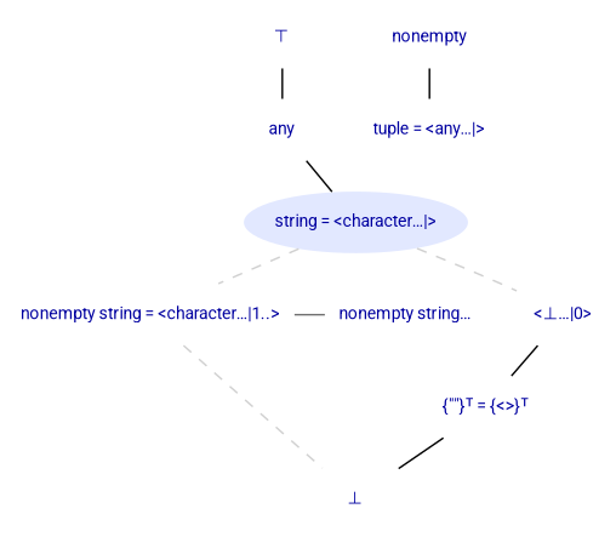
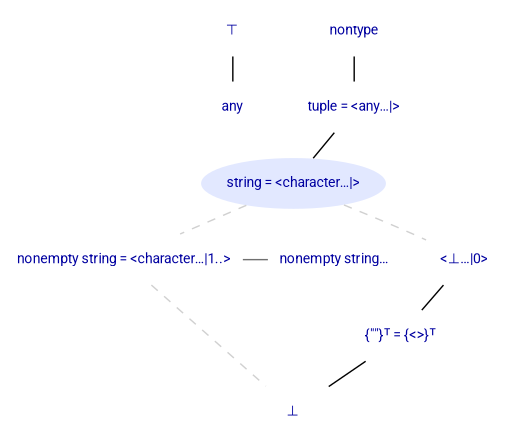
  strict graph {
    fontname=Roboto
    ranksep=0.25
    node [fontcolor="#0000A0" fontname=Roboto fontsize=10 shape=plaintext]
    edge [fontname=Roboto]
    n1 [label="nonempty string = <character…|1..>"]
    "nonempty string…"
    "<⊥…|0>"
    "⊥"
    n5 [label="{\"\"}ᵀ = {<>}ᵀ"]
    "⊤"
    any
    n8 [label="tuple = <any…|>"]
-   nontype [label=nonempty]
+   nontype
    n10 [fillcolor="#E2E8FF" label="string = <character…|>" peripheries=0 shape=ellipse style=filled]
    subgraph sub_1 {
      rank=same
      n1
      "nonempty string…"
    }
    subgraph sub_2 {
      rank=same
      n1
      "<⊥…|0>"
    }
    n1 -- "nonempty string…" [color="#707070" style=solid]
    n1 -- "⊥" [color="#d0d0d0" style=dashed]
    "<⊥…|0>" -- n5
    n5 -- "⊥"
    "⊤" -- any
-   any -- n10
+   n8 -- n10
    nontype -- n8
    n10 -- n1 [color="#d0d0d0" style=dashed]
    n10 -- "<⊥…|0>" [color="#d0d0d0" style=dashed]
  }
